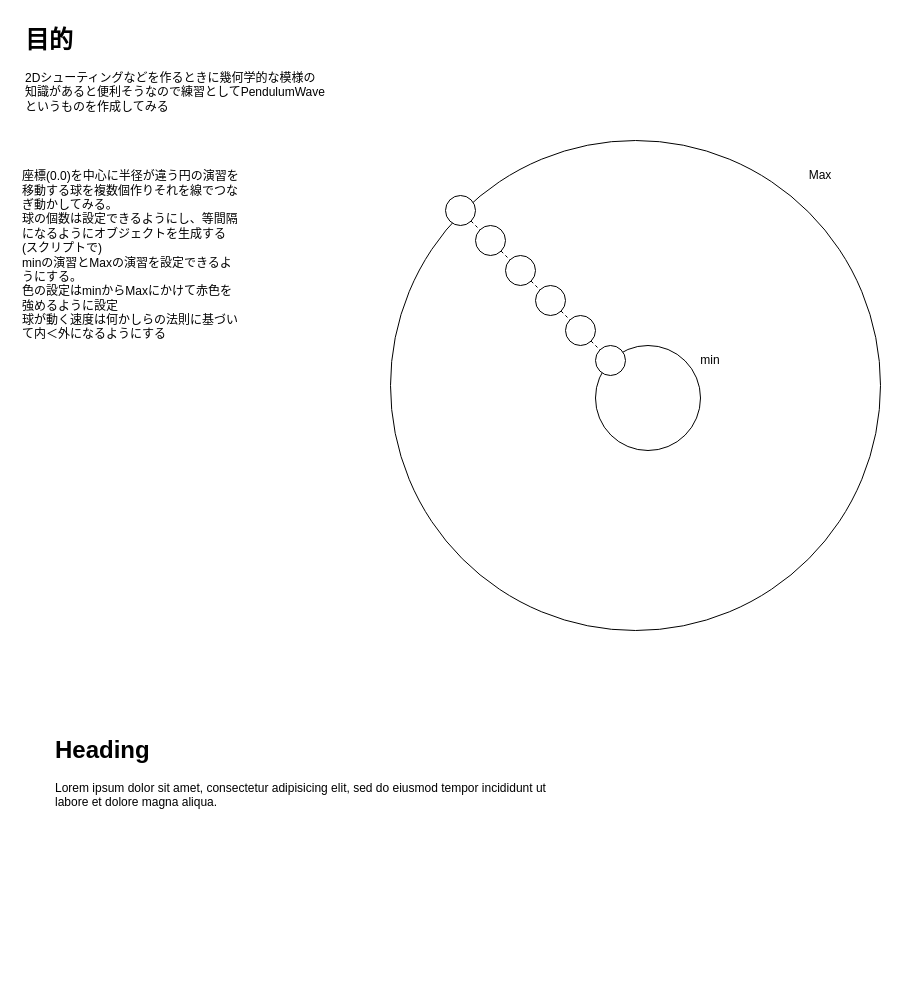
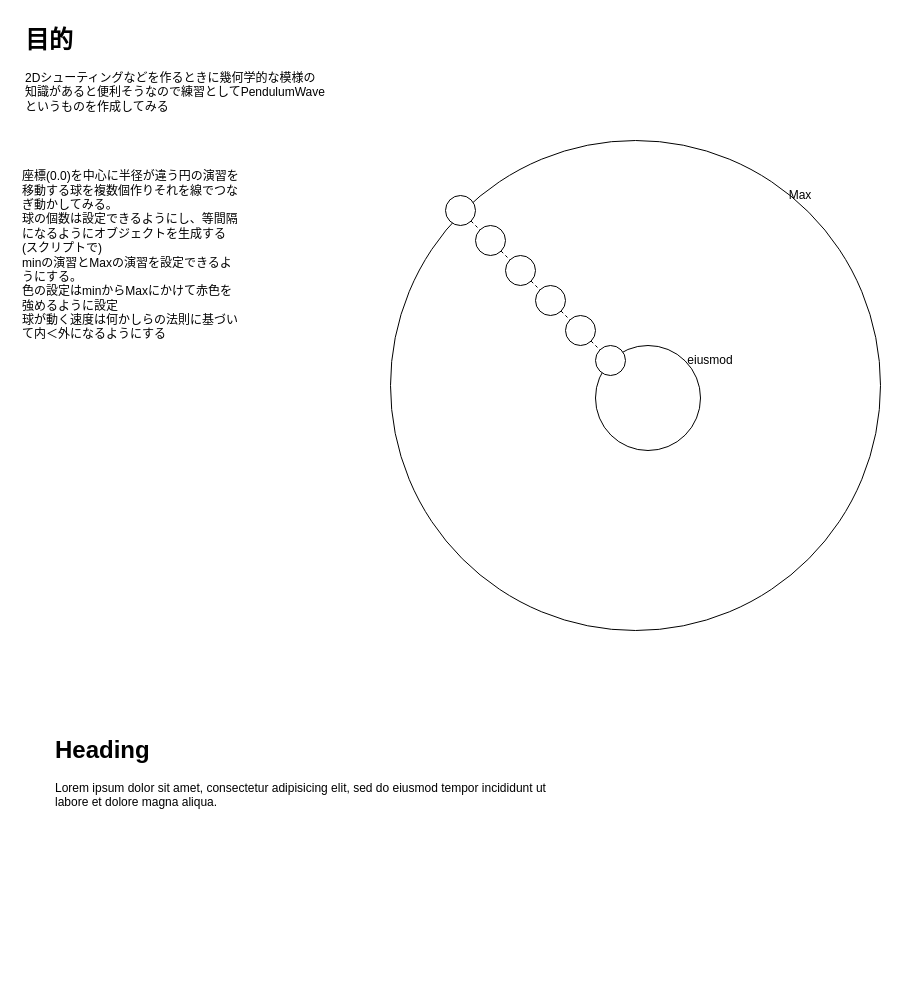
  <mxCell id="0" />
  <mxCell id="1" parent="0" />
  <mxCell id="2" value="&lt;h1&gt;目的&lt;/h1&gt;&lt;p&gt;2Dシューティングなどを作るときに幾何学的な模様の知識があると便利そうなので練習としてPendulumWaveというものを作成してみる&lt;/p&gt;" style="text;html=1;strokeColor=none;fillColor=none;spacing=5;spacingTop=-20;whiteSpace=wrap;overflow=hidden;rounded=0;" parent="1" vertex="1"><mxGeometry x="20" y="20" width="310" height="120" as="geometry" /></mxCell>
  <mxCell id="3" value="座標(0.0)を中心に半径が違う円の演習を移動する球を複数個作りそれを線でつなぎ動かしてみる。&lt;br&gt;球の個数は設定できるようにし、等間隔になるようにオブジェクトを生成する(スクリプトで)&lt;br&gt;minの演習とMaxの演習を設定できるようにする。&lt;br&gt;色の設定はminからMaxにかけて赤色を強めるように設定&lt;br&gt;球が動く速度は何かしらの法則に基づいて内＜外になるようにする" style="text;html=1;strokeColor=none;fillColor=none;align=left;verticalAlign=middle;whiteSpace=wrap;rounded=0;" parent="1" vertex="1"><mxGeometry x="20" y="150" width="220" height="210" as="geometry" /></mxCell>
  <mxCell id="4" value="" style="ellipse;whiteSpace=wrap;html=1;aspect=fixed;" parent="1" vertex="1"><mxGeometry x="390" y="140" width="490" height="490" as="geometry" /></mxCell>
- <mxCell id="5" value="Max" style="text;html=1;strokeColor=none;fillColor=none;align=center;verticalAlign=middle;whiteSpace=wrap;rounded=0;" parent="1" vertex="1"><mxGeometry x="790" y="160" width="60" height="30" as="geometry" /></mxCell>
+ <mxCell id="5" value="Max" style="text;html=1;strokeColor=none;fillColor=none;align=center;verticalAlign=middle;whiteSpace=wrap;rounded=0;" parent="1" vertex="1"><mxGeometry x="770" y="180" width="60" height="30" as="geometry" /></mxCell>
  <mxCell id="6" value="" style="ellipse;whiteSpace=wrap;html=1;aspect=fixed;" parent="1" vertex="1"><mxGeometry x="595" y="345" width="105" height="105" as="geometry" /></mxCell>
- <mxCell id="7" value="min" style="text;html=1;strokeColor=none;fillColor=none;align=center;verticalAlign=middle;whiteSpace=wrap;rounded=0;" parent="1" vertex="1"><mxGeometry x="680" y="345" width="60" height="30" as="geometry" /></mxCell>
+ <mxCell id="7" value="eiusmod" style="text;html=1;strokeColor=none;fillColor=none;align=center;verticalAlign=middle;whiteSpace=wrap;rounded=0;" parent="1" vertex="1"><mxGeometry x="680" y="345" width="60" height="30" as="geometry" /></mxCell>
  <mxCell id="8" value="" style="endArrow=none;dashed=1;html=1;rounded=0;entryX=0;entryY=0;entryDx=0;entryDy=0;exitX=0;exitY=0;exitDx=0;exitDy=0;" parent="1" source="10" target="6" edge="1"><mxGeometry width="50" height="50" relative="1" as="geometry"><mxPoint x="400" y="420" as="sourcePoint" /><mxPoint x="450" y="370" as="targetPoint" /></mxGeometry></mxCell>
  <mxCell id="9" value="" style="endArrow=none;dashed=1;html=1;rounded=0;entryX=0;entryY=0;entryDx=0;entryDy=0;exitX=0;exitY=0;exitDx=0;exitDy=0;" parent="1" source="12" target="10" edge="1"><mxGeometry width="50" height="50" relative="1" as="geometry"><mxPoint x="462" y="212" as="sourcePoint" /><mxPoint x="610" y="360" as="targetPoint" /></mxGeometry></mxCell>
  <mxCell id="10" value="" style="ellipse;whiteSpace=wrap;html=1;aspect=fixed;" parent="1" vertex="1"><mxGeometry x="595" y="345" width="30" height="30" as="geometry" /></mxCell>
  <mxCell id="11" value="" style="endArrow=none;dashed=1;html=1;rounded=0;entryX=0;entryY=0;entryDx=0;entryDy=0;exitX=0;exitY=0;exitDx=0;exitDy=0;" parent="1" source="14" target="12" edge="1"><mxGeometry width="50" height="50" relative="1" as="geometry"><mxPoint x="462" y="212" as="sourcePoint" /><mxPoint x="599" y="349" as="targetPoint" /></mxGeometry></mxCell>
  <mxCell id="12" value="" style="ellipse;whiteSpace=wrap;html=1;aspect=fixed;" parent="1" vertex="1"><mxGeometry x="565" y="315" width="30" height="30" as="geometry" /></mxCell>
  <mxCell id="13" value="" style="endArrow=none;dashed=1;html=1;rounded=0;entryX=0;entryY=0;entryDx=0;entryDy=0;exitX=0;exitY=0;exitDx=0;exitDy=0;" parent="1" source="16" target="14" edge="1"><mxGeometry width="50" height="50" relative="1" as="geometry"><mxPoint x="462" y="212" as="sourcePoint" /><mxPoint x="569" y="319" as="targetPoint" /></mxGeometry></mxCell>
  <mxCell id="14" value="" style="ellipse;whiteSpace=wrap;html=1;aspect=fixed;" parent="1" vertex="1"><mxGeometry x="535" y="285" width="30" height="30" as="geometry" /></mxCell>
  <mxCell id="15" value="" style="endArrow=none;dashed=1;html=1;rounded=0;entryX=0;entryY=0;entryDx=0;entryDy=0;exitX=0;exitY=0;exitDx=0;exitDy=0;" parent="1" source="18" target="16" edge="1"><mxGeometry width="50" height="50" relative="1" as="geometry"><mxPoint x="462" y="212" as="sourcePoint" /><mxPoint x="539" y="289" as="targetPoint" /></mxGeometry></mxCell>
  <mxCell id="16" value="" style="ellipse;whiteSpace=wrap;html=1;aspect=fixed;" parent="1" vertex="1"><mxGeometry x="505" y="255" width="30" height="30" as="geometry" /></mxCell>
  <mxCell id="17" value="" style="endArrow=none;dashed=1;html=1;rounded=0;entryX=0;entryY=0;entryDx=0;entryDy=0;exitX=0;exitY=0;exitDx=0;exitDy=0;" parent="1" source="20" target="18" edge="1"><mxGeometry width="50" height="50" relative="1" as="geometry"><mxPoint x="462" y="212" as="sourcePoint" /><mxPoint x="509" y="259" as="targetPoint" /></mxGeometry></mxCell>
  <mxCell id="18" value="" style="ellipse;whiteSpace=wrap;html=1;aspect=fixed;" parent="1" vertex="1"><mxGeometry x="475" y="225" width="30" height="30" as="geometry" /></mxCell>
  <mxCell id="19" value="" style="endArrow=none;dashed=1;html=1;rounded=0;entryX=0;entryY=0;entryDx=0;entryDy=0;exitX=0;exitY=0;exitDx=0;exitDy=0;" parent="1" source="4" target="20" edge="1"><mxGeometry width="50" height="50" relative="1" as="geometry"><mxPoint x="462" y="212" as="sourcePoint" /><mxPoint x="479" y="229" as="targetPoint" /></mxGeometry></mxCell>
  <mxCell id="20" value="" style="ellipse;whiteSpace=wrap;html=1;aspect=fixed;" parent="1" vertex="1"><mxGeometry x="445" y="195" width="30" height="30" as="geometry" /></mxCell>
  <mxCell id="21" value="&lt;h1&gt;Heading&lt;/h1&gt;&lt;p&gt;Lorem ipsum dolor sit amet, consectetur adipisicing elit, sed do eiusmod tempor incididunt ut labore et dolore magna aliqua.&lt;/p&gt;" style="text;html=1;strokeColor=none;fillColor=none;spacing=5;spacingTop=-20;whiteSpace=wrap;overflow=hidden;rounded=0;" vertex="1" parent="1"><mxGeometry x="50" y="730" width="500" height="230" as="geometry" /></mxCell>
